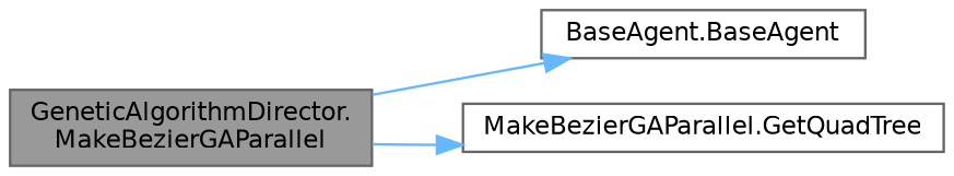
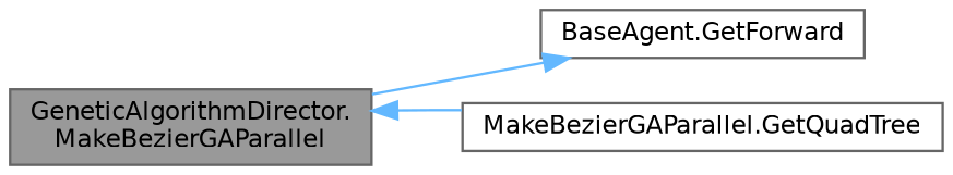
  digraph {
    rankdir=LR
    node [color=grey40 fillcolor=white fontname=Helvetica fontsize=10 shape=box style=filled]
    edge [color=steelblue1 fontname=Helvetica fontsize=10 labelfontname=Helvetica labelfontsize=10 style=solid]
    n1 [color=gray40 fillcolor=grey60 fontcolor=black height=0.2 label="GeneticAlgorithmDirector.\lMakeBezierGAParallel" width=0.4]
-   n2 [height=0.2 label="BaseAgent.BaseAgent" width=0.4]
+   n2 [height=0.2 label="BaseAgent.GetForward" width=0.4]
    n3 [height=0.2 label="MakeBezierGAParallel.GetQuadTree" width=0.4]
    n1 -> n2
-   n1 -> n3
+   n3 -> n1
  }
